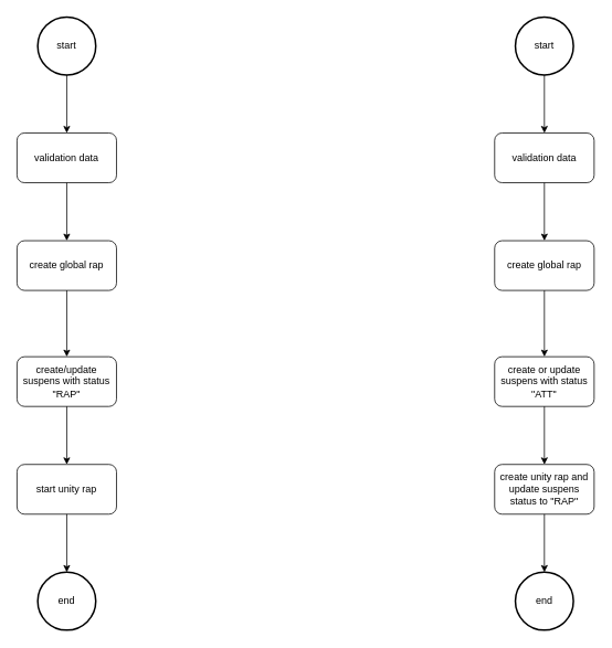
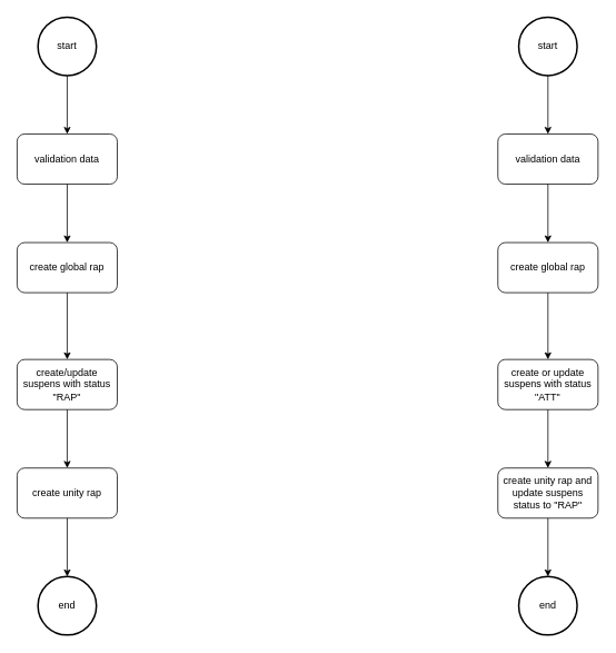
  <mxCell id="0" />
  <mxCell id="1" parent="0" />
  <mxCell id="2" value="start" style="strokeWidth=2;html=1;shape=mxgraph.flowchart.start_2;whiteSpace=wrap;" vertex="1" parent="1"><mxGeometry x="45" y="20" width="70" height="70" as="geometry" /></mxCell>
  <mxCell id="3" value="end" style="strokeWidth=2;html=1;shape=mxgraph.flowchart.start_2;whiteSpace=wrap;" vertex="1" parent="1"><mxGeometry x="45" y="690" width="70" height="70" as="geometry" /></mxCell>
  <mxCell id="4" value="create global rap" style="rounded=1;whiteSpace=wrap;html=1;" vertex="1" parent="1"><mxGeometry x="20" y="290" width="120" height="60" as="geometry" /></mxCell>
  <mxCell id="5" value="validation data" style="rounded=1;whiteSpace=wrap;html=1;" vertex="1" parent="1"><mxGeometry x="20" y="160" width="120" height="60" as="geometry" /></mxCell>
  <mxCell id="6" value="create/update suspens with status &quot;RAP&quot;" style="rounded=1;whiteSpace=wrap;html=1;" vertex="1" parent="1"><mxGeometry x="20" y="430" width="120" height="60" as="geometry" /></mxCell>
- <mxCell id="7" value="start unity rap" style="rounded=1;whiteSpace=wrap;html=1;" vertex="1" parent="1"><mxGeometry x="20" y="560" width="120" height="60" as="geometry" /></mxCell>
+ <mxCell id="7" value="create unity rap" style="rounded=1;whiteSpace=wrap;html=1;" vertex="1" parent="1"><mxGeometry x="20" y="560" width="120" height="60" as="geometry" /></mxCell>
  <mxCell id="8" value="" style="endArrow=classic;html=1;exitX=0.5;exitY=1;exitDx=0;exitDy=0;exitPerimeter=0;" edge="1" parent="1" source="2" target="5"><mxGeometry width="50" height="50" relative="1" as="geometry"><mxPoint x="445" y="430" as="sourcePoint" /><mxPoint x="495" y="380" as="targetPoint" /></mxGeometry></mxCell>
  <mxCell id="9" value="" style="endArrow=classic;html=1;exitX=0.5;exitY=1;exitDx=0;exitDy=0;" edge="1" parent="1" source="5" target="4"><mxGeometry width="50" height="50" relative="1" as="geometry"><mxPoint x="105" y="250" as="sourcePoint" /><mxPoint x="145" y="280" as="targetPoint" /></mxGeometry></mxCell>
  <mxCell id="10" value="" style="endArrow=classic;html=1;exitX=0.5;exitY=1;exitDx=0;exitDy=0;entryX=0.5;entryY=0;entryDx=0;entryDy=0;" edge="1" parent="1" source="6" target="7"><mxGeometry width="50" height="50" relative="1" as="geometry"><mxPoint x="185" y="560" as="sourcePoint" /><mxPoint x="105" y="550" as="targetPoint" /></mxGeometry></mxCell>
  <mxCell id="11" value="" style="endArrow=classic;html=1;entryX=0.5;entryY=0;entryDx=0;entryDy=0;exitX=0.5;exitY=1;exitDx=0;exitDy=0;" edge="1" parent="1" source="4" target="6"><mxGeometry width="50" height="50" relative="1" as="geometry"><mxPoint x="80" y="380" as="sourcePoint" /><mxPoint x="105" y="410" as="targetPoint" /></mxGeometry></mxCell>
  <mxCell id="12" value="" style="endArrow=classic;html=1;exitX=0.5;exitY=1;exitDx=0;exitDy=0;entryX=0.5;entryY=0;entryDx=0;entryDy=0;entryPerimeter=0;" edge="1" parent="1" source="7" target="3"><mxGeometry width="50" height="50" relative="1" as="geometry"><mxPoint x="445" y="430" as="sourcePoint" /><mxPoint x="495" y="380" as="targetPoint" /></mxGeometry></mxCell>
  <mxCell id="13" value="start" style="strokeWidth=2;html=1;shape=mxgraph.flowchart.start_2;whiteSpace=wrap;" vertex="1" parent="1"><mxGeometry x="621" y="20" width="70" height="70" as="geometry" /></mxCell>
  <mxCell id="14" value="end" style="strokeWidth=2;html=1;shape=mxgraph.flowchart.start_2;whiteSpace=wrap;" vertex="1" parent="1"><mxGeometry x="621" y="690" width="70" height="70" as="geometry" /></mxCell>
  <mxCell id="15" value="create global rap" style="rounded=1;whiteSpace=wrap;html=1;" vertex="1" parent="1"><mxGeometry x="596" y="290" width="120" height="60" as="geometry" /></mxCell>
  <mxCell id="16" value="validation data" style="rounded=1;whiteSpace=wrap;html=1;" vertex="1" parent="1"><mxGeometry x="596" y="160" width="120" height="60" as="geometry" /></mxCell>
  <mxCell id="17" value="create or update suspens with status &quot;ATT&quot;" style="rounded=1;whiteSpace=wrap;html=1;" vertex="1" parent="1"><mxGeometry x="596" y="430" width="120" height="60" as="geometry" /></mxCell>
  <mxCell id="18" value="create unity rap and update suspens status to &quot;RAP&quot;" style="rounded=1;whiteSpace=wrap;html=1;" vertex="1" parent="1"><mxGeometry x="596" y="560" width="120" height="60" as="geometry" /></mxCell>
  <mxCell id="19" value="" style="endArrow=classic;html=1;exitX=0.5;exitY=1;exitDx=0;exitDy=0;exitPerimeter=0;" edge="1" parent="1" source="13" target="16"><mxGeometry width="50" height="50" relative="1" as="geometry"><mxPoint x="1021" y="430" as="sourcePoint" /><mxPoint x="1071" y="380" as="targetPoint" /></mxGeometry></mxCell>
  <mxCell id="20" value="" style="endArrow=classic;html=1;exitX=0.5;exitY=1;exitDx=0;exitDy=0;" edge="1" parent="1" source="16" target="15"><mxGeometry width="50" height="50" relative="1" as="geometry"><mxPoint x="681" y="250" as="sourcePoint" /><mxPoint x="721" y="280" as="targetPoint" /></mxGeometry></mxCell>
  <mxCell id="21" value="" style="endArrow=classic;html=1;exitX=0.5;exitY=1;exitDx=0;exitDy=0;entryX=0.5;entryY=0;entryDx=0;entryDy=0;" edge="1" parent="1" source="17" target="18"><mxGeometry width="50" height="50" relative="1" as="geometry"><mxPoint x="761" y="560" as="sourcePoint" /><mxPoint x="681" y="550" as="targetPoint" /></mxGeometry></mxCell>
  <mxCell id="22" value="" style="endArrow=classic;html=1;entryX=0.5;entryY=0;entryDx=0;entryDy=0;exitX=0.5;exitY=1;exitDx=0;exitDy=0;" edge="1" parent="1" source="15" target="17"><mxGeometry width="50" height="50" relative="1" as="geometry"><mxPoint x="656" y="380" as="sourcePoint" /><mxPoint x="681" y="410" as="targetPoint" /></mxGeometry></mxCell>
  <mxCell id="23" value="" style="endArrow=classic;html=1;exitX=0.5;exitY=1;exitDx=0;exitDy=0;entryX=0.5;entryY=0;entryDx=0;entryDy=0;entryPerimeter=0;" edge="1" parent="1" source="18" target="14"><mxGeometry width="50" height="50" relative="1" as="geometry"><mxPoint x="1021" y="430" as="sourcePoint" /><mxPoint x="1071" y="380" as="targetPoint" /></mxGeometry></mxCell>
